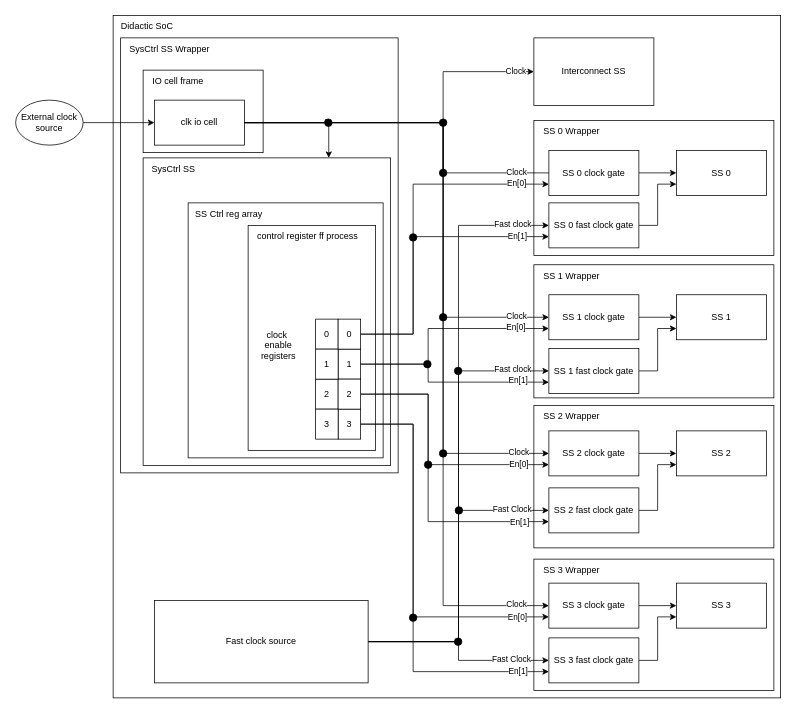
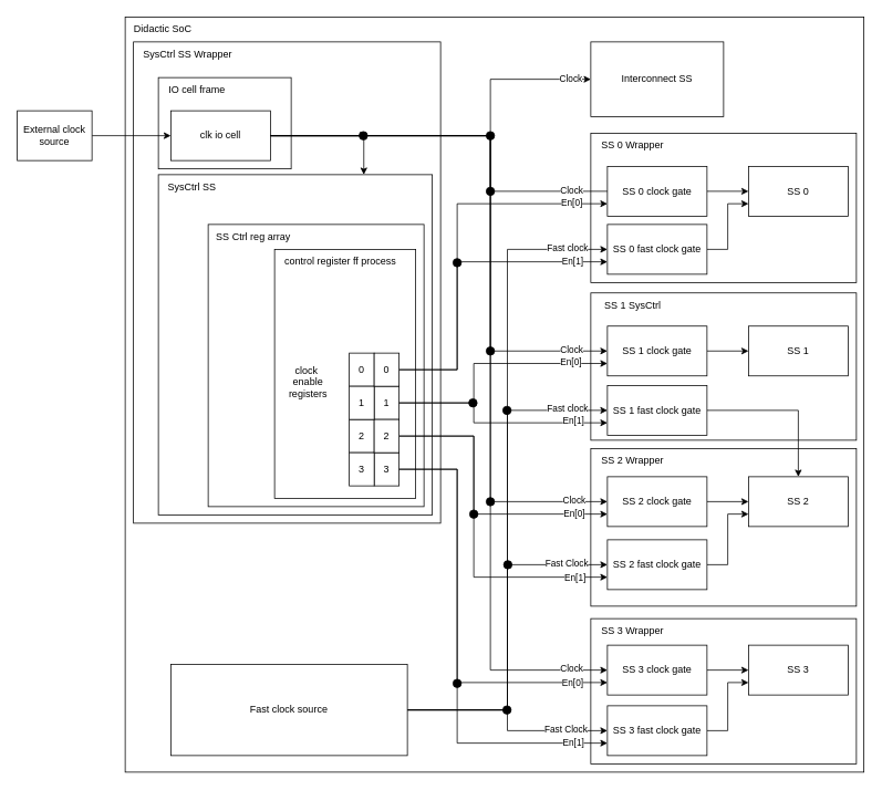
  <mxCell id="0" />
  <mxCell id="1" parent="0" />
  <mxCell id="2" value="" style="rounded=0;whiteSpace=wrap;html=1;" vertex="1" parent="1"><mxGeometry x="150" y="20" width="890" height="910" as="geometry" /></mxCell>
  <mxCell id="3" value="" style="rounded=0;whiteSpace=wrap;html=1;" vertex="1" parent="1"><mxGeometry x="160" y="50" width="370" height="580" as="geometry" /></mxCell>
  <mxCell id="4" value="" style="rounded=0;whiteSpace=wrap;html=1;direction=south;" vertex="1" parent="1"><mxGeometry x="190" y="210" width="330" height="410" as="geometry" /></mxCell>
  <mxCell id="5" value="" style="rounded=0;whiteSpace=wrap;html=1;" vertex="1" parent="1"><mxGeometry x="250" y="270" width="260" height="340" as="geometry" /></mxCell>
  <mxCell id="6" value="" style="rounded=0;whiteSpace=wrap;html=1;" vertex="1" parent="1"><mxGeometry x="190" y="93" width="160" height="110" as="geometry" /></mxCell>
  <mxCell id="7" style="edgeStyle=orthogonalEdgeStyle;rounded=0;orthogonalLoop=1;jettySize=auto;html=1;exitX=1;exitY=0.5;exitDx=0;exitDy=0;entryX=0;entryY=0.25;entryDx=0;entryDy=0;" edge="1" parent="1" source="10" target="4"><mxGeometry relative="1" as="geometry" /></mxCell>
  <mxCell id="8" style="edgeStyle=orthogonalEdgeStyle;rounded=0;orthogonalLoop=1;jettySize=auto;html=1;exitX=1;exitY=0.5;exitDx=0;exitDy=0;entryX=0;entryY=0.5;entryDx=0;entryDy=0;" edge="1" parent="1" source="10" target="16"><mxGeometry relative="1" as="geometry"><Array as="points"><mxPoint x="590" y="163" /><mxPoint x="590" y="95" /></Array></mxGeometry></mxCell>
  <mxCell id="9" value="Clock" style="edgeLabel;html=1;align=center;verticalAlign=middle;resizable=0;points=[];" vertex="1" connectable="0" parent="8"><mxGeometry x="0.89" y="2" relative="1" as="geometry"><mxPoint as="offset" /></mxGeometry></mxCell>
  <mxCell id="10" value="&lt;div&gt;clk io cell&lt;/div&gt;" style="rounded=0;whiteSpace=wrap;html=1;" vertex="1" parent="1"><mxGeometry x="205" y="133" width="120" height="60" as="geometry" /></mxCell>
  <mxCell id="11" value="" style="rounded=0;whiteSpace=wrap;html=1;" vertex="1" parent="1"><mxGeometry x="330" y="300" width="170" height="300" as="geometry" /></mxCell>
  <mxCell id="12" value="1" style="rounded=0;whiteSpace=wrap;html=1;" vertex="1" parent="1"><mxGeometry x="450" y="465" width="30" height="40" as="geometry" /></mxCell>
  <mxCell id="13" value="0" style="rounded=0;whiteSpace=wrap;html=1;" vertex="1" parent="1"><mxGeometry x="420" y="425" width="30" height="40" as="geometry" /></mxCell>
  <mxCell id="14" value="2" style="rounded=0;whiteSpace=wrap;html=1;" vertex="1" parent="1"><mxGeometry x="420" y="505" width="30" height="40" as="geometry" /></mxCell>
  <mxCell id="15" value="3" style="rounded=0;whiteSpace=wrap;html=1;" vertex="1" parent="1"><mxGeometry x="450" y="545" width="30" height="40" as="geometry" /></mxCell>
  <mxCell id="16" value="Interconnect SS" style="rounded=0;whiteSpace=wrap;html=1;" vertex="1" parent="1"><mxGeometry x="711" y="50" width="160" height="90" as="geometry" /></mxCell>
  <mxCell id="17" value="" style="rounded=0;whiteSpace=wrap;html=1;" vertex="1" parent="1"><mxGeometry x="711" y="160" width="320" height="180" as="geometry" /></mxCell>
  <mxCell id="18" style="edgeStyle=orthogonalEdgeStyle;rounded=0;orthogonalLoop=1;jettySize=auto;html=1;exitX=1;exitY=0.5;exitDx=0;exitDy=0;entryX=0;entryY=0.5;entryDx=0;entryDy=0;" edge="1" parent="1" source="19" target="42"><mxGeometry relative="1" as="geometry" /></mxCell>
  <mxCell id="19" value="SS 0 clock gate" style="rounded=0;whiteSpace=wrap;html=1;" vertex="1" parent="1"><mxGeometry x="731" y="200" width="120" height="60" as="geometry" /></mxCell>
  <mxCell id="20" value="" style="rounded=0;whiteSpace=wrap;html=1;" vertex="1" parent="1"><mxGeometry x="711" y="352.5" width="320" height="177.5" as="geometry" /></mxCell>
  <mxCell id="21" style="edgeStyle=orthogonalEdgeStyle;rounded=0;orthogonalLoop=1;jettySize=auto;html=1;exitX=1;exitY=0.5;exitDx=0;exitDy=0;entryX=0;entryY=0.5;entryDx=0;entryDy=0;" edge="1" parent="1" source="22" target="43"><mxGeometry relative="1" as="geometry" /></mxCell>
  <mxCell id="22" value="SS 1 clock gate" style="rounded=0;whiteSpace=wrap;html=1;" vertex="1" parent="1"><mxGeometry x="731" y="392.5" width="120" height="60" as="geometry" /></mxCell>
  <mxCell id="23" value="" style="rounded=0;whiteSpace=wrap;html=1;" vertex="1" parent="1"><mxGeometry x="711" y="540" width="320" height="190" as="geometry" /></mxCell>
  <mxCell id="24" style="edgeStyle=orthogonalEdgeStyle;rounded=0;orthogonalLoop=1;jettySize=auto;html=1;exitX=1;exitY=0.5;exitDx=0;exitDy=0;entryX=0;entryY=0.5;entryDx=0;entryDy=0;" edge="1" parent="1" source="25" target="44"><mxGeometry relative="1" as="geometry" /></mxCell>
  <mxCell id="25" value="SS 2 clock gate" style="rounded=0;whiteSpace=wrap;html=1;" vertex="1" parent="1"><mxGeometry x="731" y="574" width="120" height="60" as="geometry" /></mxCell>
  <mxCell id="26" value="" style="rounded=0;whiteSpace=wrap;html=1;" vertex="1" parent="1"><mxGeometry x="711" y="745" width="320" height="175" as="geometry" /></mxCell>
  <mxCell id="27" style="edgeStyle=orthogonalEdgeStyle;rounded=0;orthogonalLoop=1;jettySize=auto;html=1;exitX=1;exitY=0.5;exitDx=0;exitDy=0;entryX=0;entryY=0.5;entryDx=0;entryDy=0;" edge="1" parent="1" source="28" target="45"><mxGeometry relative="1" as="geometry" /></mxCell>
  <mxCell id="28" value="SS 3 clock gate" style="rounded=0;whiteSpace=wrap;html=1;" vertex="1" parent="1"><mxGeometry x="731" y="777" width="120" height="60" as="geometry" /></mxCell>
  <mxCell id="29" style="edgeStyle=orthogonalEdgeStyle;rounded=0;orthogonalLoop=1;jettySize=auto;html=1;exitX=1;exitY=0.5;exitDx=0;exitDy=0;entryX=0;entryY=0.5;entryDx=0;entryDy=0;" edge="1" parent="1" source="30" target="10"><mxGeometry relative="1" as="geometry" /></mxCell>
- <mxCell id="30" value="External clock source" style="ellipse;whiteSpace=wrap;html=1;" vertex="1" parent="1"><mxGeometry x="20" y="133" width="90" height="60" as="geometry" /></mxCell>
+ <mxCell id="30" value="External clock source" style="rounded=0;whiteSpace=wrap;html=1;" vertex="1" parent="1"><mxGeometry x="20" y="133" width="90" height="60" as="geometry" /></mxCell>
  <mxCell id="31" value="Didactic SoC" style="text;html=1;align=center;verticalAlign=middle;resizable=0;points=[];autosize=1;strokeColor=none;fillColor=none;" vertex="1" parent="1"><mxGeometry x="150" y="20" width="90" height="30" as="geometry" /></mxCell>
  <mxCell id="32" value="SysCtrl SS Wrapper" style="text;html=1;align=center;verticalAlign=middle;resizable=0;points=[];autosize=1;strokeColor=none;fillColor=none;" vertex="1" parent="1"><mxGeometry x="160" y="50" width="130" height="30" as="geometry" /></mxCell>
  <mxCell id="33" value="IO cell frame" style="text;html=1;align=center;verticalAlign=middle;resizable=0;points=[];autosize=1;strokeColor=none;fillColor=none;" vertex="1" parent="1"><mxGeometry x="191" y="93" width="90" height="30" as="geometry" /></mxCell>
  <mxCell id="34" value="SysCtrl SS" style="text;html=1;align=center;verticalAlign=middle;resizable=0;points=[];autosize=1;strokeColor=none;fillColor=none;" vertex="1" parent="1"><mxGeometry x="190" y="210" width="80" height="30" as="geometry" /></mxCell>
  <mxCell id="35" value="SS Ctrl reg array" style="text;html=1;align=center;verticalAlign=middle;resizable=0;points=[];autosize=1;strokeColor=none;fillColor=none;" vertex="1" parent="1"><mxGeometry x="249" y="270" width="110" height="30" as="geometry" /></mxCell>
  <mxCell id="36" value="&lt;div&gt;clock&amp;nbsp;&lt;/div&gt;&lt;div&gt;enable&lt;/div&gt;&lt;div&gt;registers&lt;/div&gt;" style="text;html=1;align=center;verticalAlign=middle;resizable=0;points=[];autosize=1;strokeColor=none;fillColor=none;" vertex="1" parent="1"><mxGeometry x="335" y="430" width="70" height="60" as="geometry" /></mxCell>
  <mxCell id="37" value="SS 0 Wrapper" style="text;html=1;align=center;verticalAlign=middle;resizable=0;points=[];autosize=1;strokeColor=none;fillColor=none;" vertex="1" parent="1"><mxGeometry x="711" y="160" width="100" height="30" as="geometry" /></mxCell>
- <mxCell id="38" value="SS 1 Wrapper" style="text;html=1;align=center;verticalAlign=middle;resizable=0;points=[];autosize=1;strokeColor=none;fillColor=none;" vertex="1" parent="1"><mxGeometry x="711" y="352.5" width="100" height="30" as="geometry" /></mxCell>
+ <mxCell id="38" value="SS 1 SysCtrl" style="text;html=1;align=center;verticalAlign=middle;resizable=0;points=[];autosize=1;strokeColor=none;fillColor=none;" vertex="1" parent="1"><mxGeometry x="711" y="352.5" width="100" height="30" as="geometry" /></mxCell>
  <mxCell id="39" value="SS 2 Wrapper" style="text;html=1;align=center;verticalAlign=middle;resizable=0;points=[];autosize=1;strokeColor=none;fillColor=none;" vertex="1" parent="1"><mxGeometry x="711" y="540" width="100" height="30" as="geometry" /></mxCell>
  <mxCell id="40" value="SS 3 Wrapper" style="text;html=1;align=center;verticalAlign=middle;resizable=0;points=[];autosize=1;strokeColor=none;fillColor=none;" vertex="1" parent="1"><mxGeometry x="711" y="745" width="100" height="30" as="geometry" /></mxCell>
  <mxCell id="41" value="control register ff process" style="text;html=1;align=center;verticalAlign=middle;resizable=0;points=[];autosize=1;strokeColor=none;fillColor=none;" vertex="1" parent="1"><mxGeometry x="329" y="300" width="160" height="30" as="geometry" /></mxCell>
  <mxCell id="42" value="SS 0" style="rounded=0;whiteSpace=wrap;html=1;" vertex="1" parent="1"><mxGeometry x="901" y="200" width="120" height="60" as="geometry" /></mxCell>
  <mxCell id="43" value="SS 1" style="rounded=0;whiteSpace=wrap;html=1;" vertex="1" parent="1"><mxGeometry x="901" y="392.5" width="120" height="60" as="geometry" /></mxCell>
  <mxCell id="44" value="SS 2" style="rounded=0;whiteSpace=wrap;html=1;" vertex="1" parent="1"><mxGeometry x="901" y="574" width="120" height="60" as="geometry" /></mxCell>
  <mxCell id="45" value="SS 3" style="rounded=0;whiteSpace=wrap;html=1;" vertex="1" parent="1"><mxGeometry x="901" y="777" width="120" height="60" as="geometry" /></mxCell>
  <mxCell id="46" style="edgeStyle=orthogonalEdgeStyle;rounded=0;orthogonalLoop=1;jettySize=auto;html=1;exitX=1;exitY=0.5;exitDx=0;exitDy=0;entryX=0;entryY=0.5;entryDx=0;entryDy=0;endArrow=none;" edge="1" parent="1" source="10" target="19"><mxGeometry relative="1" as="geometry"><Array as="points"><mxPoint x="590" y="163" /><mxPoint x="590" y="230" /></Array></mxGeometry></mxCell>
  <mxCell id="47" value="Clock" style="edgeLabel;html=1;align=center;verticalAlign=middle;resizable=0;points=[];" vertex="1" connectable="0" parent="46"><mxGeometry x="0.814" y="1" relative="1" as="geometry"><mxPoint y="-1" as="offset" /></mxGeometry></mxCell>
  <mxCell id="48" style="edgeStyle=orthogonalEdgeStyle;rounded=0;orthogonalLoop=1;jettySize=auto;html=1;exitX=1;exitY=0.5;exitDx=0;exitDy=0;entryX=0;entryY=0.5;entryDx=0;entryDy=0;" edge="1" parent="1" source="10" target="22"><mxGeometry relative="1" as="geometry"><Array as="points"><mxPoint x="590" y="163" /><mxPoint x="590" y="423" /></Array></mxGeometry></mxCell>
  <mxCell id="49" value="Clock" style="edgeLabel;html=1;align=center;verticalAlign=middle;resizable=0;points=[];" vertex="1" connectable="0" parent="48"><mxGeometry x="0.859" y="3" relative="1" as="geometry"><mxPoint x="3" y="1" as="offset" /></mxGeometry></mxCell>
  <mxCell id="50" style="edgeStyle=orthogonalEdgeStyle;rounded=0;orthogonalLoop=1;jettySize=auto;html=1;exitX=1;exitY=0.5;exitDx=0;exitDy=0;entryX=0;entryY=0.75;entryDx=0;entryDy=0;" edge="1" parent="1" source="51" target="42"><mxGeometry relative="1" as="geometry" /></mxCell>
  <mxCell id="51" value="SS 0 fast clock gate" style="rounded=0;whiteSpace=wrap;html=1;" vertex="1" parent="1"><mxGeometry x="731" y="270" width="120" height="60" as="geometry" /></mxCell>
- <mxCell id="52" style="edgeStyle=orthogonalEdgeStyle;rounded=0;orthogonalLoop=1;jettySize=auto;html=1;exitX=1;exitY=0.5;exitDx=0;exitDy=0;entryX=0;entryY=0.75;entryDx=0;entryDy=0;" edge="1" parent="1" source="53" target="43"><mxGeometry relative="1" as="geometry" /></mxCell>
+ <mxCell id="52" style="edgeStyle=orthogonalEdgeStyle;rounded=0;orthogonalLoop=1;jettySize=auto;html=1;exitX=1;exitY=0.5;exitDx=0;exitDy=0;" edge="1" parent="1" source="53" target="44"><mxGeometry relative="1" as="geometry" /></mxCell>
  <mxCell id="53" value="SS 1 fast clock gate" style="rounded=0;whiteSpace=wrap;html=1;" vertex="1" parent="1"><mxGeometry x="731" y="464" width="120" height="60" as="geometry" /></mxCell>
  <mxCell id="54" style="edgeStyle=orthogonalEdgeStyle;rounded=0;orthogonalLoop=1;jettySize=auto;html=1;exitX=1;exitY=0.5;exitDx=0;exitDy=0;entryX=0;entryY=0.75;entryDx=0;entryDy=0;" edge="1" parent="1" source="55" target="44"><mxGeometry relative="1" as="geometry" /></mxCell>
  <mxCell id="55" value="SS 2 fast clock gate" style="rounded=0;whiteSpace=wrap;html=1;" vertex="1" parent="1"><mxGeometry x="731" y="650" width="120" height="60" as="geometry" /></mxCell>
  <mxCell id="56" style="edgeStyle=orthogonalEdgeStyle;rounded=0;orthogonalLoop=1;jettySize=auto;html=1;exitX=1;exitY=0.5;exitDx=0;exitDy=0;entryX=0;entryY=0.75;entryDx=0;entryDy=0;" edge="1" parent="1" source="57" target="45"><mxGeometry relative="1" as="geometry" /></mxCell>
  <mxCell id="57" value="SS 3 fast clock gate" style="rounded=0;whiteSpace=wrap;html=1;" vertex="1" parent="1"><mxGeometry x="731" y="850" width="120" height="60" as="geometry" /></mxCell>
  <mxCell id="58" style="edgeStyle=orthogonalEdgeStyle;rounded=0;orthogonalLoop=1;jettySize=auto;html=1;exitX=1;exitY=0.5;exitDx=0;exitDy=0;entryX=0;entryY=0.5;entryDx=0;entryDy=0;" edge="1" parent="1" source="10" target="25"><mxGeometry relative="1" as="geometry"><Array as="points"><mxPoint x="590" y="163" /><mxPoint x="590" y="604" /></Array></mxGeometry></mxCell>
  <mxCell id="59" value="Clock" style="edgeLabel;html=1;align=center;verticalAlign=middle;resizable=0;points=[];" vertex="1" connectable="0" parent="58"><mxGeometry x="0.896" relative="1" as="geometry"><mxPoint x="3" y="-3" as="offset" /></mxGeometry></mxCell>
  <mxCell id="60" style="edgeStyle=orthogonalEdgeStyle;rounded=0;orthogonalLoop=1;jettySize=auto;html=1;exitX=1;exitY=0.5;exitDx=0;exitDy=0;entryX=0;entryY=0.5;entryDx=0;entryDy=0;" edge="1" parent="1" source="10" target="28"><mxGeometry relative="1" as="geometry"><Array as="points"><mxPoint x="590" y="163" /><mxPoint x="590" y="807" /></Array></mxGeometry></mxCell>
  <mxCell id="61" value="Clock" style="edgeLabel;html=1;align=center;verticalAlign=middle;resizable=0;points=[];" vertex="1" connectable="0" parent="60"><mxGeometry x="0.914" y="-2" relative="1" as="geometry"><mxPoint x="1" y="-5" as="offset" /></mxGeometry></mxCell>
  <mxCell id="62" style="edgeStyle=orthogonalEdgeStyle;rounded=0;orthogonalLoop=1;jettySize=auto;html=1;exitX=1;exitY=0.5;exitDx=0;exitDy=0;entryX=0;entryY=0.5;entryDx=0;entryDy=0;" edge="1" parent="1" source="70" target="57"><mxGeometry relative="1" as="geometry" /></mxCell>
  <mxCell id="63" value="Fast Clock" style="edgeLabel;html=1;align=center;verticalAlign=middle;resizable=0;points=[];" vertex="1" connectable="0" parent="62"><mxGeometry x="0.662" y="3" relative="1" as="geometry"><mxPoint x="-6" as="offset" /></mxGeometry></mxCell>
  <mxCell id="64" style="edgeStyle=orthogonalEdgeStyle;rounded=0;orthogonalLoop=1;jettySize=auto;html=1;exitX=1;exitY=0.5;exitDx=0;exitDy=0;entryX=0;entryY=0.5;entryDx=0;entryDy=0;" edge="1" parent="1" source="70" target="55"><mxGeometry relative="1" as="geometry" /></mxCell>
  <mxCell id="65" value="Fast Clock" style="edgeLabel;html=1;align=center;verticalAlign=middle;resizable=0;points=[];" vertex="1" connectable="0" parent="64"><mxGeometry x="0.793" y="4" relative="1" as="geometry"><mxPoint x="-7" y="2" as="offset" /></mxGeometry></mxCell>
  <mxCell id="66" style="edgeStyle=orthogonalEdgeStyle;rounded=0;orthogonalLoop=1;jettySize=auto;html=1;exitX=1;exitY=0.5;exitDx=0;exitDy=0;entryX=0;entryY=0.5;entryDx=0;entryDy=0;" edge="1" parent="1" source="70" target="53"><mxGeometry relative="1" as="geometry" /></mxCell>
  <mxCell id="67" value="Fast clock" style="edgeLabel;html=1;align=center;verticalAlign=middle;resizable=0;points=[];" vertex="1" connectable="0" parent="66"><mxGeometry x="0.857" y="1" relative="1" as="geometry"><mxPoint x="-6" y="-2" as="offset" /></mxGeometry></mxCell>
  <mxCell id="68" style="edgeStyle=orthogonalEdgeStyle;rounded=0;orthogonalLoop=1;jettySize=auto;html=1;exitX=1;exitY=0.5;exitDx=0;exitDy=0;entryX=0;entryY=0.5;entryDx=0;entryDy=0;" edge="1" parent="1" source="70" target="51"><mxGeometry relative="1" as="geometry" /></mxCell>
  <mxCell id="69" value="Fast clock" style="edgeLabel;html=1;align=center;verticalAlign=middle;resizable=0;points=[];" vertex="1" connectable="0" parent="68"><mxGeometry x="0.887" y="2" relative="1" as="geometry"><mxPoint x="-4" as="offset" /></mxGeometry></mxCell>
  <mxCell id="70" value="Fast clock source" style="whiteSpace=wrap;html=1;" vertex="1" parent="1"><mxGeometry x="205" y="800" width="285" height="110" as="geometry" /></mxCell>
  <mxCell id="71" value="3" style="rounded=0;whiteSpace=wrap;html=1;" vertex="1" parent="1"><mxGeometry x="420" y="545" width="30" height="40" as="geometry" /></mxCell>
  <mxCell id="72" style="edgeStyle=orthogonalEdgeStyle;rounded=0;orthogonalLoop=1;jettySize=auto;html=1;exitX=1;exitY=0.5;exitDx=0;exitDy=0;entryX=0;entryY=0.75;entryDx=0;entryDy=0;" edge="1" parent="1" source="76" target="55"><mxGeometry relative="1" as="geometry"><Array as="points"><mxPoint x="570" y="525" /><mxPoint x="570" y="695" /></Array></mxGeometry></mxCell>
  <mxCell id="73" value="En[1]" style="edgeLabel;html=1;align=center;verticalAlign=middle;resizable=0;points=[];" vertex="1" connectable="0" parent="72"><mxGeometry x="0.791" relative="1" as="geometry"><mxPoint x="4" as="offset" /></mxGeometry></mxCell>
  <mxCell id="74" style="edgeStyle=orthogonalEdgeStyle;rounded=0;orthogonalLoop=1;jettySize=auto;html=1;exitX=1;exitY=0.5;exitDx=0;exitDy=0;entryX=0;entryY=0.75;entryDx=0;entryDy=0;" edge="1" parent="1" source="76" target="25"><mxGeometry relative="1" as="geometry"><Array as="points"><mxPoint x="570" y="525" /><mxPoint x="570" y="619" /></Array></mxGeometry></mxCell>
  <mxCell id="75" value="En[0]" style="edgeLabel;html=1;align=center;verticalAlign=middle;resizable=0;points=[];" vertex="1" connectable="0" parent="74"><mxGeometry x="0.751" y="6" relative="1" as="geometry"><mxPoint x="2" y="4" as="offset" /></mxGeometry></mxCell>
  <mxCell id="76" value="2" style="rounded=0;whiteSpace=wrap;html=1;" vertex="1" parent="1"><mxGeometry x="450" y="505" width="30" height="40" as="geometry" /></mxCell>
  <mxCell id="77" value="1" style="rounded=0;whiteSpace=wrap;html=1;" vertex="1" parent="1"><mxGeometry x="420" y="465" width="30" height="40" as="geometry" /></mxCell>
  <mxCell id="78" style="edgeStyle=orthogonalEdgeStyle;rounded=0;orthogonalLoop=1;jettySize=auto;html=1;exitX=1;exitY=0.5;exitDx=0;exitDy=0;entryX=0;entryY=0.75;entryDx=0;entryDy=0;" edge="1" parent="1" source="82" target="19"><mxGeometry relative="1" as="geometry"><Array as="points"><mxPoint x="550" y="445" /><mxPoint x="550" y="245" /></Array></mxGeometry></mxCell>
  <mxCell id="79" value="En[0]" style="edgeLabel;html=1;align=center;verticalAlign=middle;resizable=0;points=[];" vertex="1" connectable="0" parent="78"><mxGeometry x="0.792" y="2" relative="1" as="geometry"><mxPoint x="3" as="offset" /></mxGeometry></mxCell>
  <mxCell id="80" style="edgeStyle=orthogonalEdgeStyle;rounded=0;orthogonalLoop=1;jettySize=auto;html=1;exitX=1;exitY=0.5;exitDx=0;exitDy=0;entryX=0;entryY=0.75;entryDx=0;entryDy=0;" edge="1" parent="1" source="82" target="51"><mxGeometry relative="1" as="geometry"><Array as="points"><mxPoint x="550" y="445" /><mxPoint x="550" y="315" /></Array></mxGeometry></mxCell>
  <mxCell id="81" value="En[1]" style="edgeLabel;html=1;align=center;verticalAlign=middle;resizable=0;points=[];" vertex="1" connectable="0" parent="80"><mxGeometry x="0.758" relative="1" as="geometry"><mxPoint x="3" y="-2" as="offset" /></mxGeometry></mxCell>
  <mxCell id="82" value="0" style="rounded=0;whiteSpace=wrap;html=1;" vertex="1" parent="1"><mxGeometry x="450" y="425" width="30" height="40" as="geometry" /></mxCell>
  <mxCell id="83" style="edgeStyle=orthogonalEdgeStyle;rounded=0;orthogonalLoop=1;jettySize=auto;html=1;exitX=1;exitY=0.5;exitDx=0;exitDy=0;entryX=0;entryY=0.75;entryDx=0;entryDy=0;" edge="1" parent="1" source="15" target="28"><mxGeometry relative="1" as="geometry"><Array as="points"><mxPoint x="550" y="565" /><mxPoint x="550" y="822" /></Array></mxGeometry></mxCell>
  <mxCell id="84" value="En[0]" style="edgeLabel;html=1;align=center;verticalAlign=middle;resizable=0;points=[];" vertex="1" connectable="0" parent="83"><mxGeometry x="0.831" relative="1" as="geometry"><mxPoint y="-1" as="offset" /></mxGeometry></mxCell>
  <mxCell id="85" style="edgeStyle=orthogonalEdgeStyle;rounded=0;orthogonalLoop=1;jettySize=auto;html=1;exitX=1;exitY=0.5;exitDx=0;exitDy=0;entryX=0;entryY=0.75;entryDx=0;entryDy=0;" edge="1" parent="1" source="15" target="57"><mxGeometry relative="1" as="geometry"><Array as="points"><mxPoint x="550" y="565" /><mxPoint x="550" y="895" /></Array></mxGeometry></mxCell>
  <mxCell id="86" value="En[1]" style="edgeLabel;html=1;align=center;verticalAlign=middle;resizable=0;points=[];" vertex="1" connectable="0" parent="85"><mxGeometry x="0.845" y="2" relative="1" as="geometry"><mxPoint x="3" as="offset" /></mxGeometry></mxCell>
  <mxCell id="87" style="edgeStyle=orthogonalEdgeStyle;rounded=0;orthogonalLoop=1;jettySize=auto;html=1;exitX=1;exitY=0.5;exitDx=0;exitDy=0;entryX=0;entryY=0.75;entryDx=0;entryDy=0;" edge="1" parent="1" source="12" target="53"><mxGeometry relative="1" as="geometry"><Array as="points"><mxPoint x="570" y="485" /><mxPoint x="570" y="509" /></Array></mxGeometry></mxCell>
  <mxCell id="88" value="En[1]" style="edgeLabel;html=1;align=center;verticalAlign=middle;resizable=0;points=[];" vertex="1" connectable="0" parent="87"><mxGeometry x="0.687" y="4" relative="1" as="geometry"><mxPoint x="1" y="1" as="offset" /></mxGeometry></mxCell>
  <mxCell id="89" style="edgeStyle=orthogonalEdgeStyle;rounded=0;orthogonalLoop=1;jettySize=auto;html=1;exitX=1;exitY=0.5;exitDx=0;exitDy=0;entryX=0;entryY=0.75;entryDx=0;entryDy=0;" edge="1" parent="1" source="12" target="22"><mxGeometry relative="1" as="geometry"><Array as="points"><mxPoint x="570" y="485" /><mxPoint x="570" y="438" /></Array></mxGeometry></mxCell>
  <mxCell id="90" value="En[0]" style="edgeLabel;html=1;align=center;verticalAlign=middle;resizable=0;points=[];" vertex="1" connectable="0" parent="89"><mxGeometry x="0.725" y="2" relative="1" as="geometry"><mxPoint x="-3" as="offset" /></mxGeometry></mxCell>
  <mxCell id="91" value="" style="ellipse;whiteSpace=wrap;html=1;fillStyle=solid;fillColor=#000000;" vertex="1" parent="1"><mxGeometry x="605" y="850" width="10" height="10" as="geometry" /></mxCell>
  <mxCell id="92" value="" style="ellipse;whiteSpace=wrap;html=1;fillStyle=solid;fillColor=#000000;" vertex="1" parent="1"><mxGeometry x="545" y="818" width="10" height="10" as="geometry" /></mxCell>
  <mxCell id="93" value="" style="ellipse;whiteSpace=wrap;html=1;fillStyle=solid;fillColor=#000000;" vertex="1" parent="1"><mxGeometry x="606" y="675" width="10" height="10" as="geometry" /></mxCell>
  <mxCell id="94" value="" style="ellipse;whiteSpace=wrap;html=1;fillStyle=solid;fillColor=#000000;" vertex="1" parent="1"><mxGeometry x="605" y="489" width="10" height="10" as="geometry" /></mxCell>
  <mxCell id="95" value="" style="ellipse;whiteSpace=wrap;html=1;fillStyle=solid;fillColor=#000000;" vertex="1" parent="1"><mxGeometry x="565" y="614" width="10" height="10" as="geometry" /></mxCell>
  <mxCell id="96" value="" style="ellipse;whiteSpace=wrap;html=1;fillStyle=solid;fillColor=#000000;" vertex="1" parent="1"><mxGeometry x="585" y="599" width="10" height="10" as="geometry" /></mxCell>
  <mxCell id="97" value="" style="ellipse;whiteSpace=wrap;html=1;fillStyle=solid;fillColor=#000000;" vertex="1" parent="1"><mxGeometry x="564" y="480" width="10" height="10" as="geometry" /></mxCell>
  <mxCell id="98" value="" style="ellipse;whiteSpace=wrap;html=1;fillStyle=solid;fillColor=#000000;" vertex="1" parent="1"><mxGeometry x="585" y="417.5" width="10" height="10" as="geometry" /></mxCell>
  <mxCell id="99" value="" style="ellipse;whiteSpace=wrap;html=1;fillStyle=solid;fillColor=#000000;" vertex="1" parent="1"><mxGeometry x="545" y="311" width="10" height="10" as="geometry" /></mxCell>
  <mxCell id="100" value="" style="ellipse;whiteSpace=wrap;html=1;fillStyle=solid;fillColor=#000000;" vertex="1" parent="1"><mxGeometry x="585" y="225" width="10" height="10" as="geometry" /></mxCell>
  <mxCell id="101" value="" style="ellipse;whiteSpace=wrap;html=1;fillStyle=solid;fillColor=#000000;" vertex="1" parent="1"><mxGeometry x="585" y="158" width="10" height="10" as="geometry" /></mxCell>
  <mxCell id="102" value="0," style="ellipse;whiteSpace=wrap;html=1;fillStyle=solid;fillColor=#000000;" vertex="1" parent="1"><mxGeometry x="432" y="158" width="10" height="10" as="geometry" /></mxCell>
